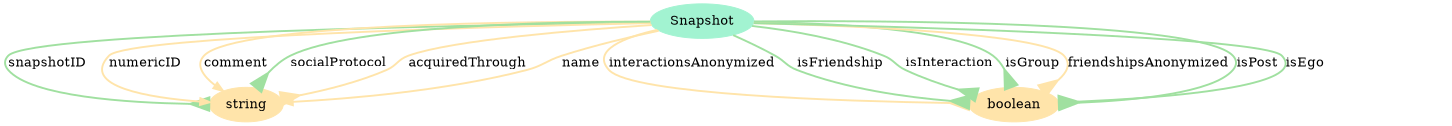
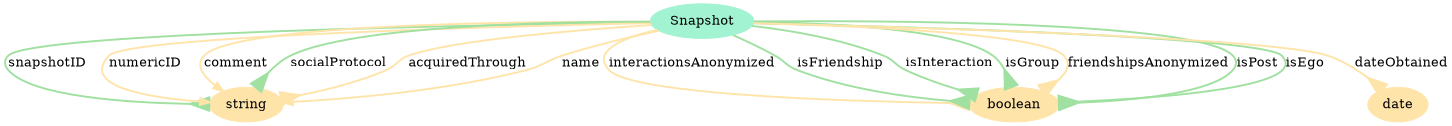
  digraph {
    node [color="#FFE4AA" style=filled]
    edge [arrowhead=inv arrowsize=2.0 color="#A0E0A0" penwidth=2]
    Snapshot [color="#A2F3D1"]
    n2 [label=string]
    n3 [label=boolean]
+   n4 [label=date]
    Snapshot -> n2 [label=snapshotID]
    Snapshot -> n2 [color="#FFE4AA" label=numericID arrowhead="" arrowsize=""]
    Snapshot -> n2 [color="#FFE4AA" label=comment arrowhead="" arrowsize=""]
    Snapshot -> n2 [label=socialProtocol]
    Snapshot -> n2 [color="#FFE4AA" label=acquiredThrough]
    Snapshot -> n2 [color="#FFE4AA" label=name arrowhead="" arrowsize=""]
    Snapshot -> n3 [color="#FFE4AA" label=interactionsAnonymized]
    Snapshot -> n3 [label=isFriendship]
    Snapshot -> n3 [label=isInteraction]
    Snapshot -> n3 [label=isGroup]
    Snapshot -> n3 [color="#FFE4AA" label=friendshipsAnonymized]
    Snapshot -> n3 [label=isPost]
    Snapshot -> n3 [label=isEgo]
+   Snapshot -> n4 [color="#FFE4AA" label=dateObtained]
  }
